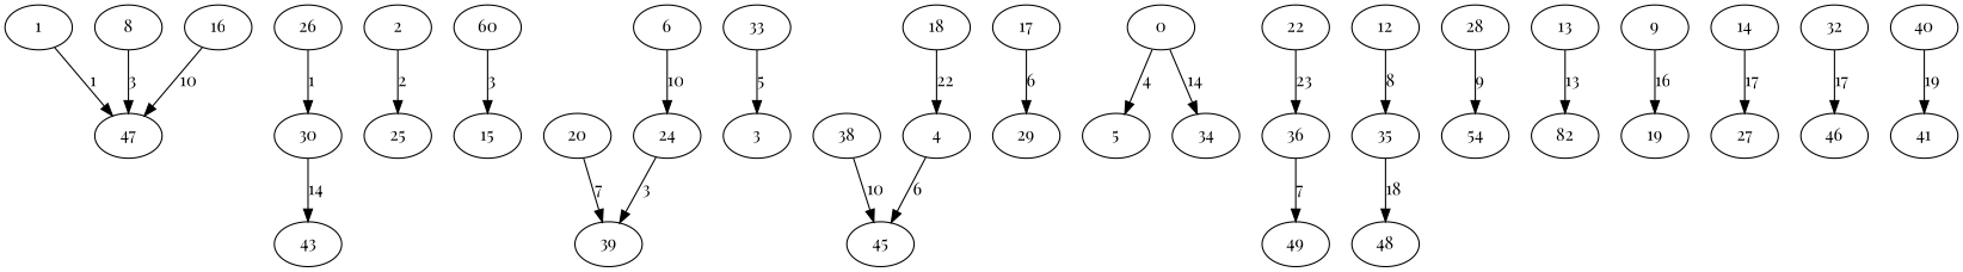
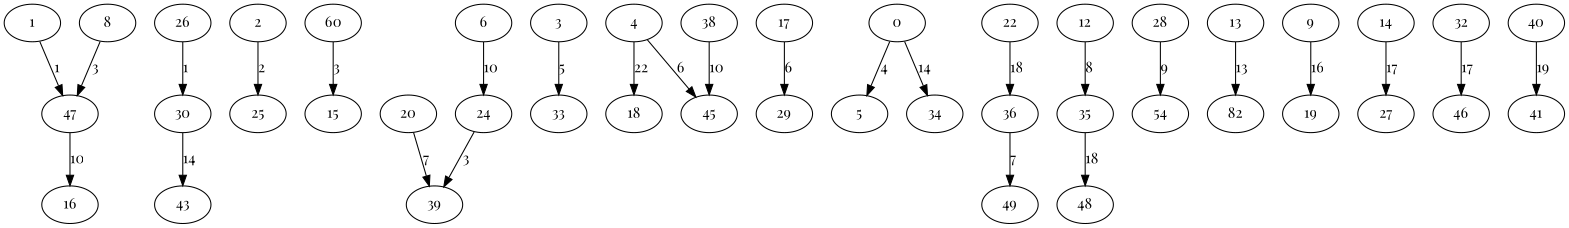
  digraph {
    fontname="Playfair Display"
    node [fontname="Playfair Display"]
    edge [fontname="Playfair Display"]
    1
    47
    26
    30
    43
    2
    25
    8
    n9 [label=60]
    15
    24
    39
    20
    3
    33
    4
    45
    18
    17
    29
    0
    5
    34
    36
    49
    12
    35
    48
    n29 [label=54]
    28
    6
    16
    38
    n34 [label=82]
    13
    9
    19
    14
    27
    32
    46
    40
    41
    22
    1 -> 47 [label=1]
    26 -> 30 [label=1]
    30 -> 43 [label=14]
    2 -> 25 [label=2]
    8 -> 47 [label=3]
    n9 -> 15 [label=3]
    24 -> 39 [label=3]
    20 -> 39 [label=7]
-   33 -> 3 [label=5]
+   3 -> 33 [label=5]
    4 -> 45 [label=6]
-   18 -> 4 [label=22]
+   4 -> 18 [label=22]
    17 -> 29 [label=6]
    0 -> 5 [label=4]
    0 -> 34 [label=14]
    36 -> 49 [label=7]
    12 -> 35 [label=8]
    35 -> 48 [label=18]
    28 -> n29 [label=9]
    6 -> 24 [label=10]
-   16 -> 47 [label=10]
+   47 -> 16 [label=10]
    38 -> 45 [label=10]
    13 -> n34 [label=13]
    9 -> 19 [label=16]
    14 -> 27 [label=17]
    32 -> 46 [label=17]
    40 -> 41 [label=19]
-   22 -> 36 [label=23]
+   22 -> 36 [label=18]
  }
